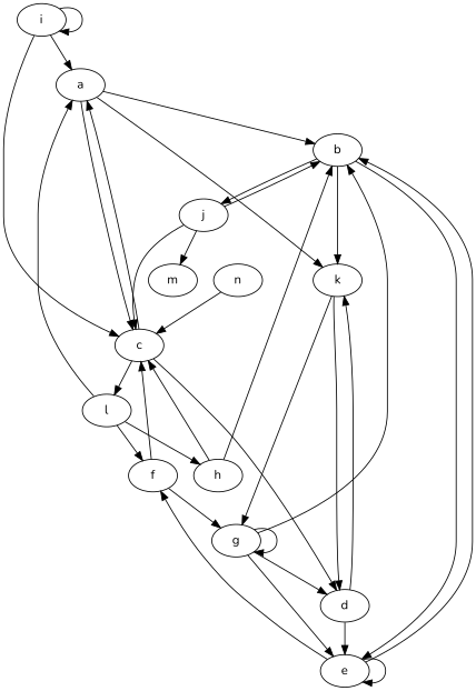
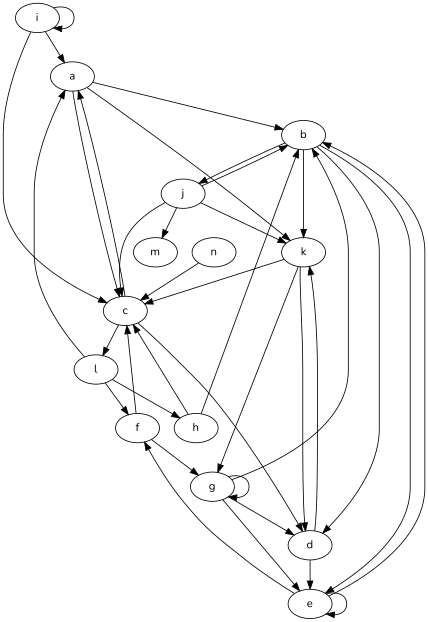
  digraph {
    fontname=Nunito
    node [fontname=Nunito]
    edge [fontname=Nunito]
    n1 [label=a]
    n2 [label=b]
    n3 [label=c]
    n4 [label=k]
    n5 [label=d]
    n6 [label=e]
    n7 [label=j]
    n8 [label=l]
    n9 [label=g]
    n10 [label=f]
    n11 [label=m]
    n12 [label=h]
    n13 [label=i]
    n14 [label=n]
    n1 -> n2
    n1 -> n3
    n1 -> n4
    n2 -> n4
+   n2 -> n5
    n2 -> n6
    n2 -> n7
    n3 -> n1
    n3 -> n5
    n3 -> n8
+   n4 -> n3
    n4 -> n5
    n4 -> n9
    n5 -> n4
    n5 -> n6
    n6 -> n2
    n6 -> n6
    n6 -> n10
    n7 -> n2
    n7 -> n3
+   n7 -> n4
    n7 -> n11
    n8 -> n1
    n8 -> n10
    n8 -> n12
    n9 -> n2
    n9 -> n5
    n9 -> n6
    n9 -> n9
    n10 -> n3
    n10 -> n9
    n12 -> n2
    n12 -> n3
    n13 -> n1
    n13 -> n3
    n13 -> n13
    n14 -> n3
  }
